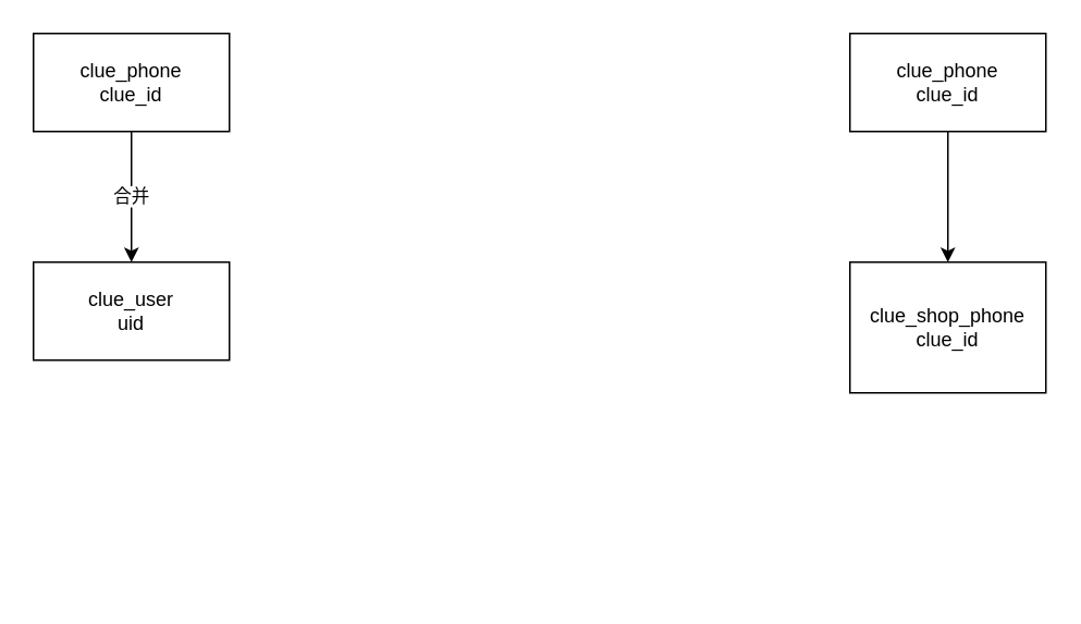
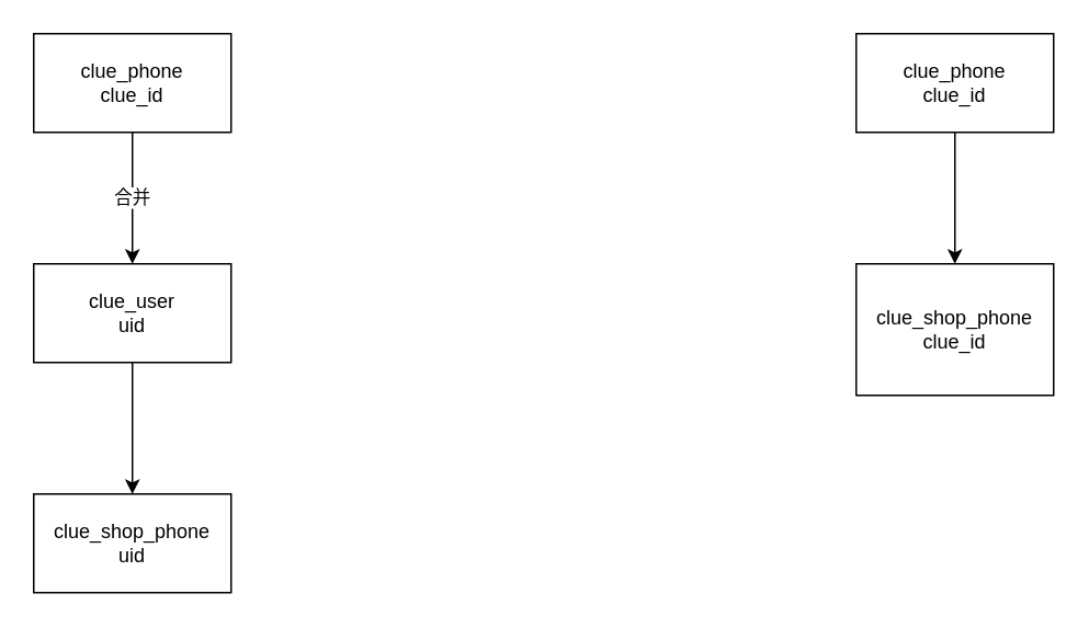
  <mxCell id="0" />
  <mxCell id="1" parent="0" />
  <mxCell id="2" value="合并" style="edgeStyle=orthogonalEdgeStyle;rounded=0;orthogonalLoop=1;jettySize=auto;html=1;" edge="1" parent="1" source="3" target="5"><mxGeometry relative="1" as="geometry" /></mxCell>
  <mxCell id="3" value="clue_phone&lt;br&gt;clue_id" style="rounded=0;whiteSpace=wrap;html=1;" vertex="1" parent="1"><mxGeometry x="20" y="20" width="120" height="60" as="geometry" /></mxCell>
+ <mxCell id="4" value="" style="edgeStyle=orthogonalEdgeStyle;rounded=0;orthogonalLoop=1;jettySize=auto;html=1;" edge="1" parent="1" source="5" target="9"><mxGeometry relative="1" as="geometry" /></mxCell>
  <mxCell id="5" value="clue_user&lt;br&gt;uid" style="rounded=0;whiteSpace=wrap;html=1;" vertex="1" parent="1"><mxGeometry x="20" y="160" width="120" height="60" as="geometry" /></mxCell>
  <mxCell id="6" value="" style="edgeStyle=orthogonalEdgeStyle;rounded=0;orthogonalLoop=1;jettySize=auto;html=1;" edge="1" parent="1" source="7" target="8"><mxGeometry relative="1" as="geometry" /></mxCell>
  <mxCell id="7" value="clue_phone&lt;br&gt;clue_id" style="rounded=0;whiteSpace=wrap;html=1;" vertex="1" parent="1"><mxGeometry x="520" y="20" width="120" height="60" as="geometry" /></mxCell>
  <mxCell id="8" value="clue_shop_phone&lt;br&gt;clue_id" style="rounded=0;whiteSpace=wrap;html=1;" vertex="1" parent="1"><mxGeometry x="520" y="160" width="120" height="80" as="geometry" /></mxCell>
+ <mxCell id="9" value="clue_shop_phone&lt;br&gt;uid" style="rounded=0;whiteSpace=wrap;html=1;" vertex="1" parent="1"><mxGeometry x="20" y="300" width="120" height="60" as="geometry" /></mxCell>
